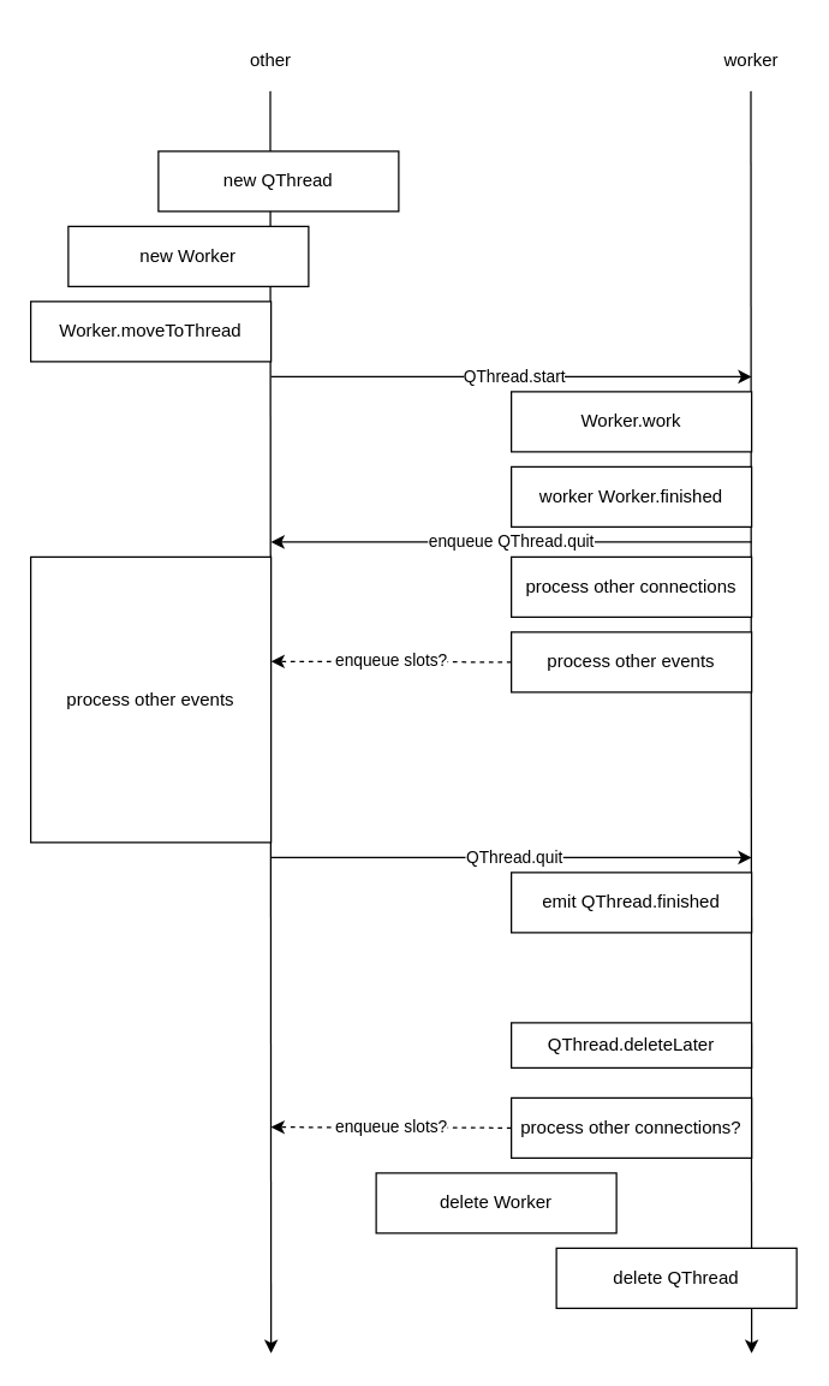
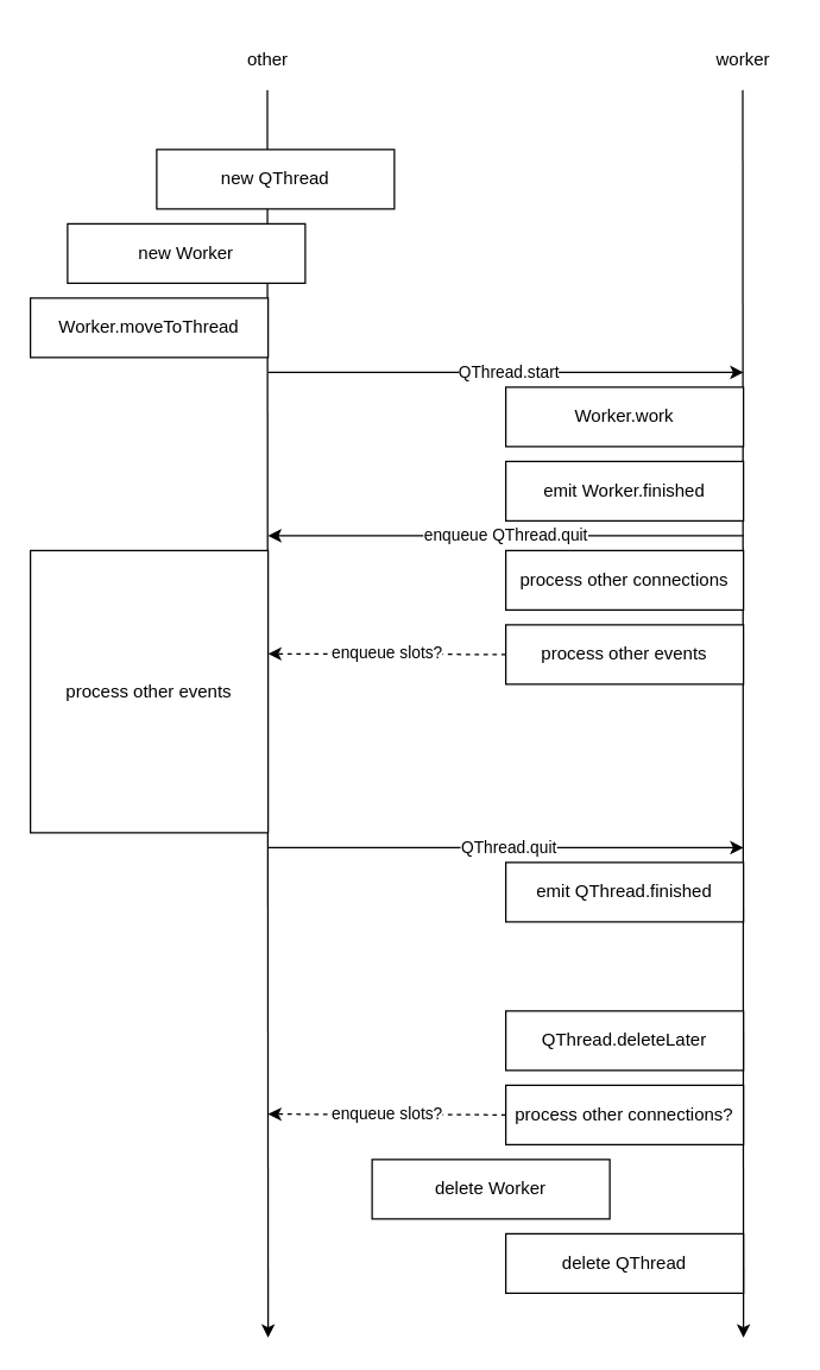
  <mxCell id="0" />
  <mxCell id="1" parent="0" />
  <mxCell id="2" value="" style="endArrow=classic;html=1;rounded=0;" parent="1" edge="1"><mxGeometry width="50" height="50" relative="1" as="geometry"><mxPoint x="179.5" y="60" as="sourcePoint" /><mxPoint x="180" y="900" as="targetPoint" /></mxGeometry></mxCell>
  <mxCell id="3" value="other" style="text;html=1;strokeColor=none;fillColor=none;align=center;verticalAlign=middle;whiteSpace=wrap;rounded=0;" parent="1" vertex="1"><mxGeometry x="150" y="20" width="60" height="40" as="geometry" /></mxCell>
  <mxCell id="4" value="worker" style="text;html=1;strokeColor=none;fillColor=none;align=center;verticalAlign=middle;whiteSpace=wrap;rounded=0;" parent="1" vertex="1"><mxGeometry x="470" y="20" width="60" height="40" as="geometry" /></mxCell>
  <mxCell id="5" value="" style="endArrow=classic;html=1;rounded=0;" parent="1" edge="1"><mxGeometry width="50" height="50" relative="1" as="geometry"><mxPoint x="499.5" y="60" as="sourcePoint" /><mxPoint x="500" y="900" as="targetPoint" /></mxGeometry></mxCell>
  <mxCell id="6" value="new QThread" style="rounded=0;whiteSpace=wrap;html=1;" parent="1" vertex="1"><mxGeometry x="105" y="100" width="160" height="40" as="geometry" /></mxCell>
  <mxCell id="7" value="new Worker" style="rounded=0;whiteSpace=wrap;html=1;" parent="1" vertex="1"><mxGeometry x="45" y="150" width="160" height="40" as="geometry" /></mxCell>
  <mxCell id="8" value="" style="endArrow=classic;html=1;rounded=0;" parent="1" edge="1"><mxGeometry width="50" height="50" relative="1" as="geometry"><mxPoint x="180" y="250" as="sourcePoint" /><mxPoint x="500" y="250" as="targetPoint" /></mxGeometry></mxCell>
  <mxCell id="9" value="QThread.start" style="edgeLabel;html=1;align=center;verticalAlign=middle;resizable=0;points=[];" parent="8" vertex="1" connectable="0"><mxGeometry x="0.006" y="3" relative="1" as="geometry"><mxPoint y="2" as="offset" /></mxGeometry></mxCell>
  <mxCell id="10" value="Worker.work" style="rounded=0;whiteSpace=wrap;html=1;" parent="1" vertex="1"><mxGeometry x="340" y="260" width="160" height="40" as="geometry" /></mxCell>
  <mxCell id="11" value="Worker.moveToThread" style="rounded=0;whiteSpace=wrap;html=1;" parent="1" vertex="1"><mxGeometry x="20" y="200" width="160" height="40" as="geometry" /></mxCell>
- <mxCell id="12" value="worker Worker.finished" style="rounded=0;whiteSpace=wrap;html=1;" parent="1" vertex="1"><mxGeometry x="340" y="310" width="160" height="40" as="geometry" /></mxCell>
+ <mxCell id="12" value="emit Worker.finished" style="rounded=0;whiteSpace=wrap;html=1;" parent="1" vertex="1"><mxGeometry x="340" y="310" width="160" height="40" as="geometry" /></mxCell>
  <mxCell id="13" value="" style="endArrow=classic;html=1;rounded=0;" parent="1" edge="1"><mxGeometry width="50" height="50" relative="1" as="geometry"><mxPoint x="500" y="360" as="sourcePoint" /><mxPoint x="180" y="360" as="targetPoint" /></mxGeometry></mxCell>
  <mxCell id="14" value="enqueue QThread.quit" style="edgeLabel;html=1;align=center;verticalAlign=middle;resizable=0;points=[];" parent="13" vertex="1" connectable="0"><mxGeometry x="0.006" y="3" relative="1" as="geometry"><mxPoint y="-4" as="offset" /></mxGeometry></mxCell>
  <mxCell id="15" value="process other events" style="rounded=0;whiteSpace=wrap;html=1;" parent="1" vertex="1"><mxGeometry x="20" y="370" width="160" height="190" as="geometry" /></mxCell>
  <mxCell id="16" value="process other connections" style="rounded=0;whiteSpace=wrap;html=1;" parent="1" vertex="1"><mxGeometry x="340" y="370" width="160" height="40" as="geometry" /></mxCell>
  <mxCell id="17" value="delete Worker" style="rounded=0;whiteSpace=wrap;html=1;" parent="1" vertex="1"><mxGeometry x="250" y="780" width="160" height="40" as="geometry" /></mxCell>
  <mxCell id="18" value="" style="endArrow=classic;html=1;rounded=0;" parent="1" edge="1"><mxGeometry width="50" height="50" relative="1" as="geometry"><mxPoint x="180" y="570" as="sourcePoint" /><mxPoint x="500" y="570" as="targetPoint" /></mxGeometry></mxCell>
  <mxCell id="19" value="QThread.quit" style="edgeLabel;html=1;align=center;verticalAlign=middle;resizable=0;points=[];" parent="18" vertex="1" connectable="0"><mxGeometry x="0.006" y="3" relative="1" as="geometry"><mxPoint y="2" as="offset" /></mxGeometry></mxCell>
  <mxCell id="20" value="process other events" style="rounded=0;whiteSpace=wrap;html=1;" parent="1" vertex="1"><mxGeometry x="340" y="420" width="160" height="40" as="geometry" /></mxCell>
  <mxCell id="21" value="emit QThread.finished" style="rounded=0;whiteSpace=wrap;html=1;" parent="1" vertex="1"><mxGeometry x="340" y="580" width="160" height="40" as="geometry" /></mxCell>
- <mxCell id="22" value="delete QThread" style="rounded=0;whiteSpace=wrap;html=1;" parent="1" vertex="1"><mxGeometry x="370" y="830" width="160" height="40" as="geometry" /></mxCell>
+ <mxCell id="22" value="delete QThread" style="rounded=0;whiteSpace=wrap;html=1;" parent="1" vertex="1"><mxGeometry x="340" y="830" width="160" height="40" as="geometry" /></mxCell>
  <mxCell id="23" value="process other connections?" style="rounded=0;whiteSpace=wrap;html=1;" parent="1" vertex="1"><mxGeometry x="340" y="730" width="160" height="40" as="geometry" /></mxCell>
- <mxCell id="24" value="QThread.deleteLater" style="rounded=0;whiteSpace=wrap;html=1;" vertex="1" parent="1"><mxGeometry x="340" y="680" width="160" height="30" as="geometry" /></mxCell>
+ <mxCell id="24" value="QThread.deleteLater" style="rounded=0;whiteSpace=wrap;html=1;" vertex="1" parent="1"><mxGeometry x="340" y="680" width="160" height="40" as="geometry" /></mxCell>
  <mxCell id="25" value="" style="endArrow=classic;html=1;rounded=0;dashed=1;" edge="1" parent="1"><mxGeometry width="50" height="50" relative="1" as="geometry"><mxPoint x="340" y="440" as="sourcePoint" /><mxPoint x="180" y="439.5" as="targetPoint" /></mxGeometry></mxCell>
  <mxCell id="26" value="enqueue slots?" style="edgeLabel;html=1;align=center;verticalAlign=middle;resizable=0;points=[];" vertex="1" connectable="0" parent="25"><mxGeometry x="0.006" y="3" relative="1" as="geometry"><mxPoint y="-4" as="offset" /></mxGeometry></mxCell>
  <mxCell id="27" value="" style="endArrow=classic;html=1;rounded=0;dashed=1;" edge="1" parent="1"><mxGeometry width="50" height="50" relative="1" as="geometry"><mxPoint x="340" y="749.94" as="sourcePoint" /><mxPoint x="180" y="749.44" as="targetPoint" /></mxGeometry></mxCell>
  <mxCell id="28" value="enqueue slots?" style="edgeLabel;html=1;align=center;verticalAlign=middle;resizable=0;points=[];" vertex="1" connectable="0" parent="27"><mxGeometry x="0.006" y="3" relative="1" as="geometry"><mxPoint y="-4" as="offset" /></mxGeometry></mxCell>
